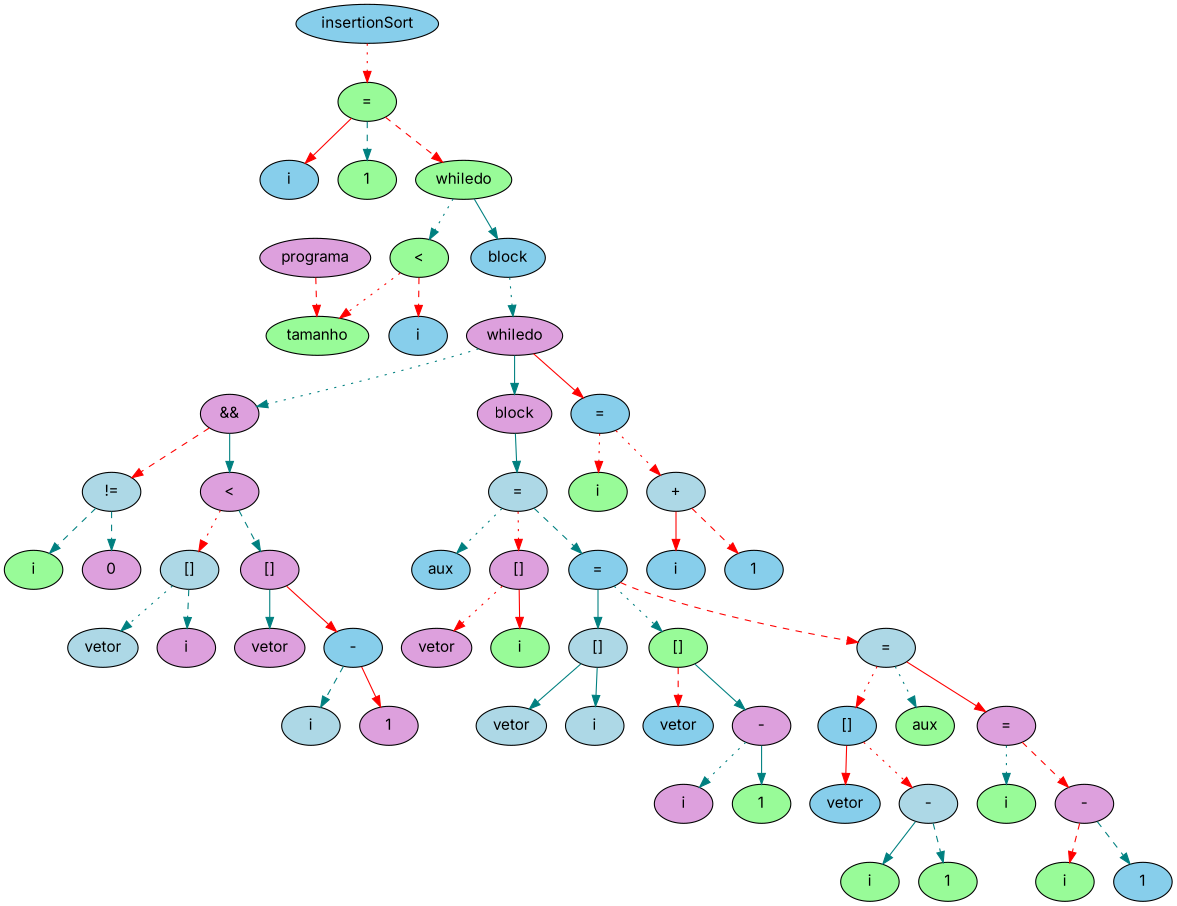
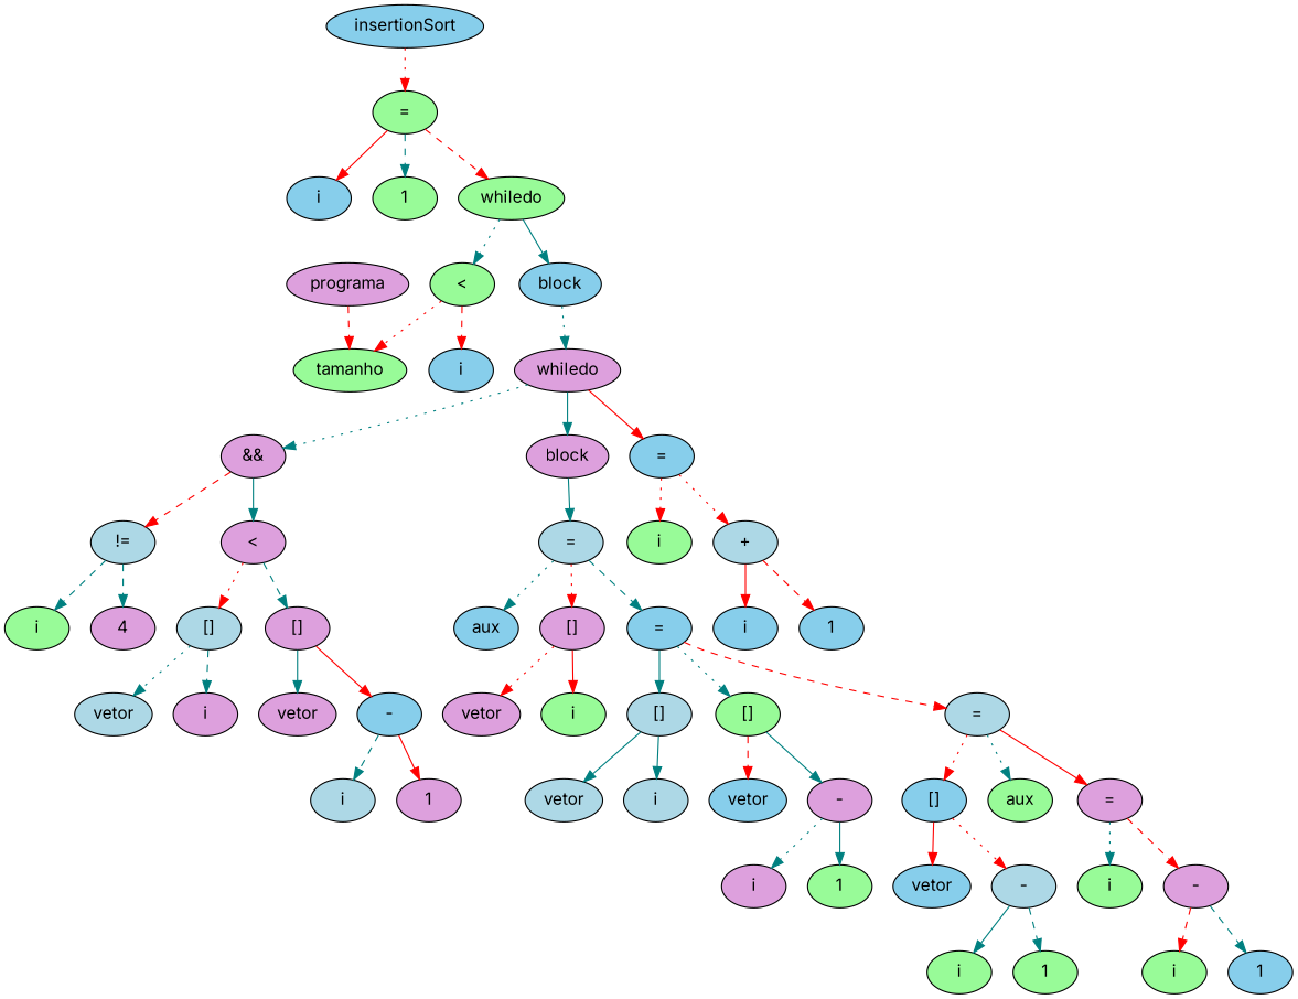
  digraph {
    fontname=Inter
    node [fillcolor=plum fontname=Inter style=filled]
    edge [color=teal fontname=Inter style=solid]
    n1 [label=programa]
    n2 [fillcolor=palegreen label=tamanho]
    n3 [fillcolor=skyblue label=insertionSort]
    n4 [fillcolor=palegreen label="="]
    n5 [fillcolor=skyblue label=i]
    n6 [fillcolor=palegreen label=1]
    n7 [fillcolor=palegreen label=whiledo]
    n8 [fillcolor=palegreen label="<"]
    n9 [fillcolor=skyblue label=block]
    n10 [fillcolor=skyblue label=i]
    n11 [label=whiledo]
    n12 [label="&&"]
    n13 [label=block]
    n14 [fillcolor=skyblue label="="]
    n15 [fillcolor=lightblue label="!="]
    n16 [label="<"]
    n17 [fillcolor=lightblue label="="]
    n18 [fillcolor=palegreen label=i]
    n19 [fillcolor=lightblue label="+"]
    n20 [fillcolor=palegreen label=i]
-   n21 [label=0]
+   n21 [label=4]
    n22 [fillcolor=lightblue label="[]"]
    n23 [label="[]"]
    n24 [fillcolor=lightblue label=vetor]
    n25 [label=i]
    n26 [label=vetor]
    n27 [fillcolor=skyblue label="-"]
    n28 [fillcolor=lightblue label=i]
    n29 [label=1]
    n30 [fillcolor=skyblue label=aux]
    n31 [label="[]"]
    n32 [fillcolor=skyblue label="="]
    n33 [label=vetor]
    n34 [fillcolor=palegreen label=i]
    n35 [fillcolor=lightblue label="[]"]
    n36 [fillcolor=palegreen label="[]"]
    n37 [fillcolor=lightblue label="="]
    n38 [fillcolor=lightblue label=vetor]
    n39 [fillcolor=lightblue label=i]
    n40 [fillcolor=skyblue label=vetor]
    n41 [label="-"]
    n42 [fillcolor=skyblue label="[]"]
    n43 [fillcolor=palegreen label=aux]
    n44 [label="="]
    n45 [label=i]
    n46 [fillcolor=palegreen label=1]
    n47 [fillcolor=skyblue label=vetor]
    n48 [fillcolor=lightblue label="-"]
    n49 [fillcolor=palegreen label=i]
    n50 [label="-"]
    n51 [fillcolor=palegreen label=i]
    n52 [fillcolor=palegreen label=1]
    n53 [fillcolor=palegreen label=i]
    n54 [fillcolor=skyblue label=1]
    n55 [fillcolor=skyblue label=i]
    n56 [fillcolor=skyblue label=1]
    n1 -> n2 [color=red style=dashed]
    n3 -> n4 [color=red style=dotted]
    n4 -> n5 [color=red]
    n4 -> n6 [style=dashed]
    n4 -> n7 [color=red style=dashed]
    n7 -> n8 [style=dotted]
    n7 -> n9
    n8 -> n2 [color=red style=dotted]
    n8 -> n10 [color=red style=dashed]
    n9 -> n11 [style=dotted]
    n11 -> n12 [style=dotted]
    n11 -> n13
    n11 -> n14 [color=red]
    n12 -> n15 [color=red style=dashed]
    n12 -> n16
    n13 -> n17
    n14 -> n18 [color=red style=dotted]
    n14 -> n19 [color=red style=dotted]
    n15 -> n20 [style=dashed]
    n15 -> n21 [style=dashed]
    n16 -> n22 [color=red style=dotted]
    n16 -> n23 [style=dashed]
    n17 -> n30 [style=dotted]
    n17 -> n31 [color=red style=dotted]
    n17 -> n32 [style=dashed]
    n19 -> n55 [color=red]
    n19 -> n56 [color=red style=dashed]
    n22 -> n24 [style=dotted]
    n22 -> n25 [style=dashed]
    n23 -> n26
    n23 -> n27 [color=red]
    n27 -> n28 [style=dashed]
    n27 -> n29 [color=red]
    n31 -> n33 [color=red style=dotted]
    n31 -> n34 [color=red]
    n32 -> n35
    n32 -> n36 [style=dotted]
    n32 -> n37 [color=red style=dashed]
    n35 -> n38
    n35 -> n39
    n36 -> n40 [color=red style=dashed]
    n36 -> n41
    n37 -> n42 [color=red style=dotted]
    n37 -> n43 [style=dotted]
    n37 -> n44 [color=red]
    n41 -> n45 [style=dotted]
    n41 -> n46
    n42 -> n47 [color=red]
    n42 -> n48 [color=red style=dotted]
    n44 -> n49 [style=dotted]
    n44 -> n50 [color=red style=dashed]
    n48 -> n51
    n48 -> n52 [style=dashed]
    n50 -> n53 [color=red style=dashed]
    n50 -> n54 [style=dashed]
  }
